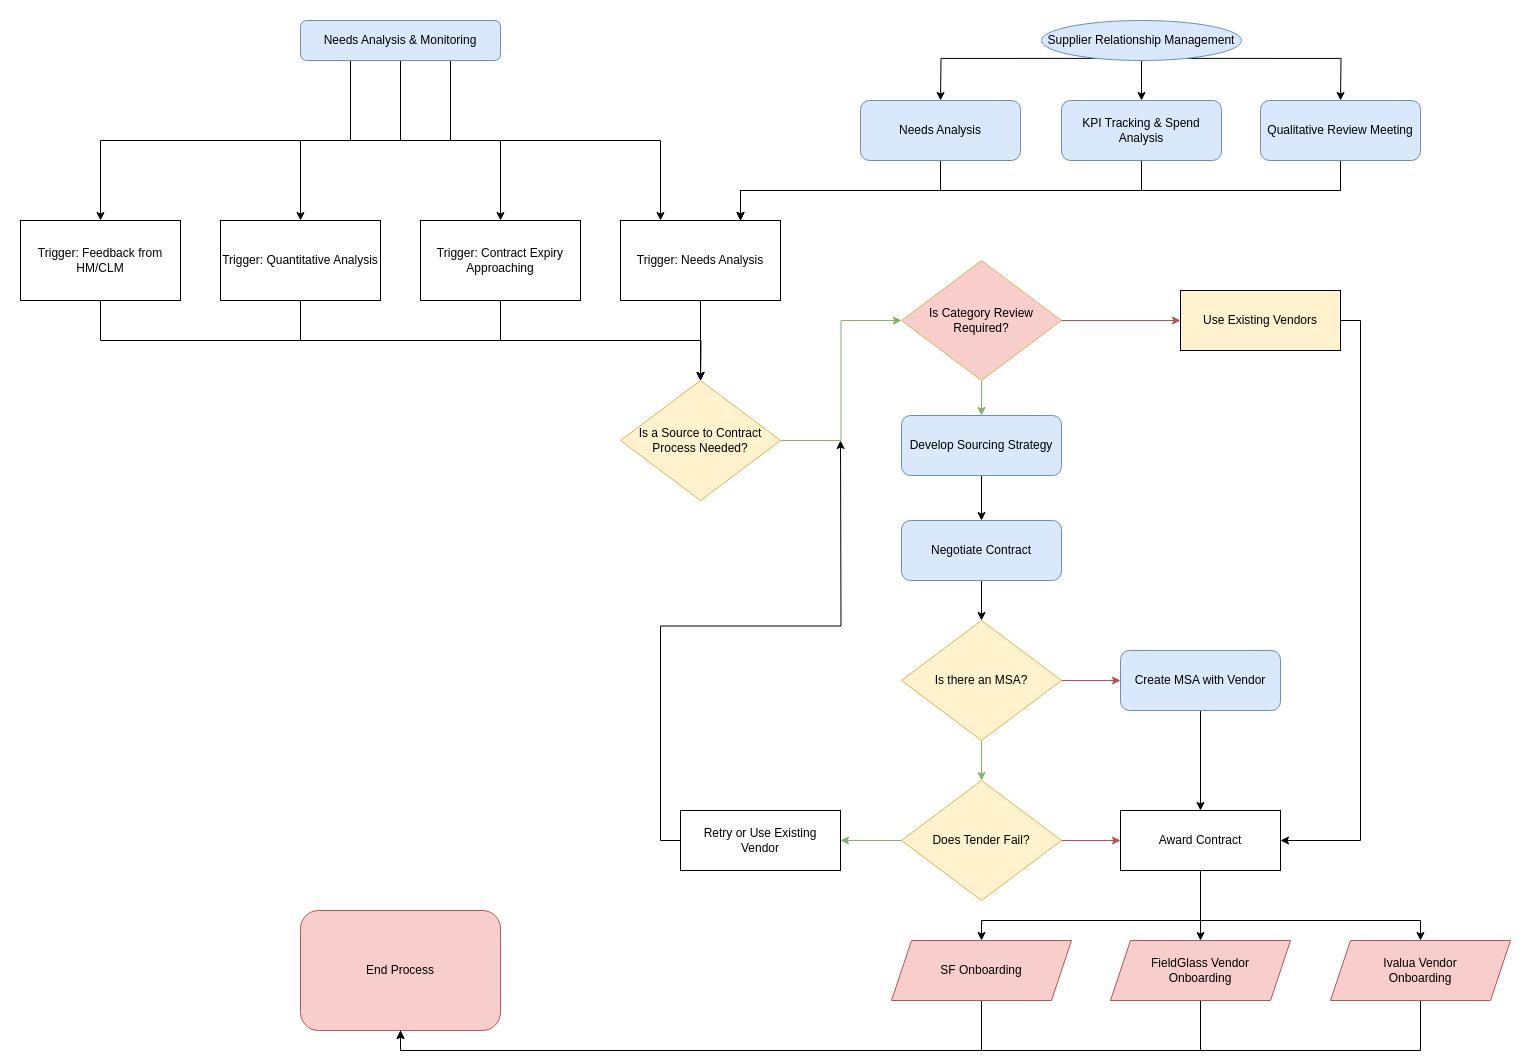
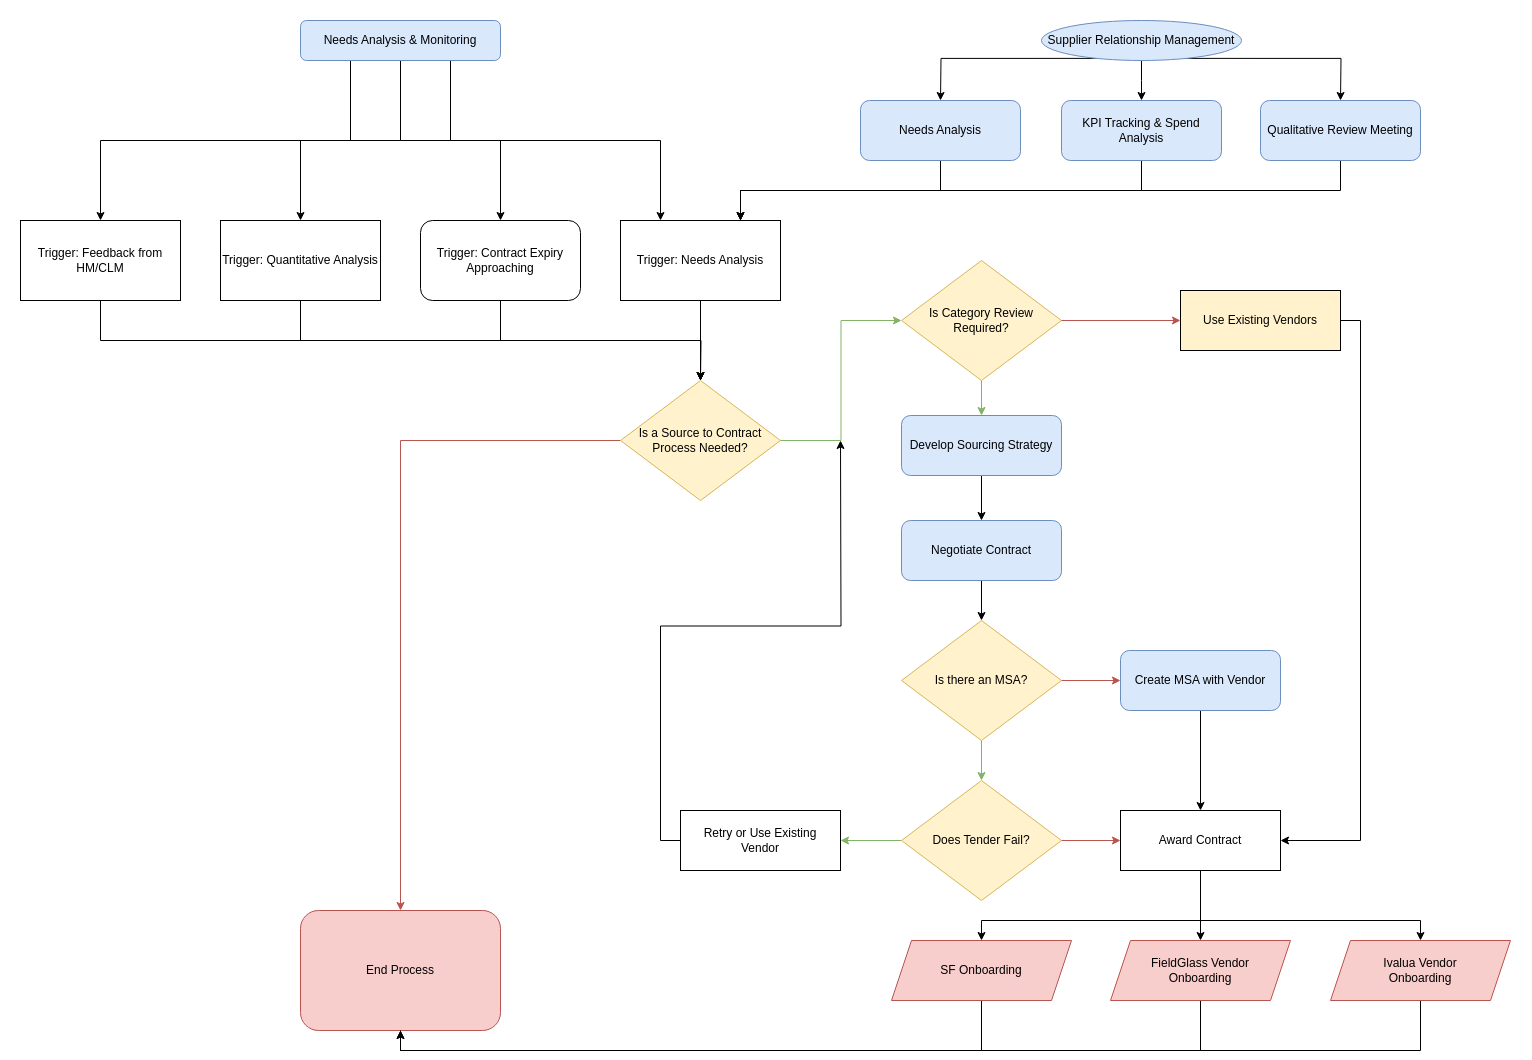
  <mxCell id="0" />
  <mxCell id="1" parent="0" />
  <mxCell id="2" style="edgeStyle=orthogonalEdgeStyle;rounded=0;orthogonalLoop=1;jettySize=auto;html=1;exitX=0.25;exitY=1;exitDx=0;exitDy=0;entryX=0.5;entryY=0;entryDx=0;entryDy=0;" edge="1" parent="1" source="6" target="10"><mxGeometry relative="1" as="geometry" /></mxCell>
  <mxCell id="3" style="edgeStyle=orthogonalEdgeStyle;rounded=0;orthogonalLoop=1;jettySize=auto;html=1;exitX=0.5;exitY=1;exitDx=0;exitDy=0;entryX=0.5;entryY=0;entryDx=0;entryDy=0;" edge="1" parent="1" source="6" target="8"><mxGeometry relative="1" as="geometry" /></mxCell>
  <mxCell id="4" style="edgeStyle=orthogonalEdgeStyle;rounded=0;orthogonalLoop=1;jettySize=auto;html=1;exitX=0.5;exitY=1;exitDx=0;exitDy=0;entryX=0.5;entryY=0;entryDx=0;entryDy=0;" edge="1" parent="1" source="6" target="12"><mxGeometry relative="1" as="geometry" /></mxCell>
  <mxCell id="5" style="edgeStyle=orthogonalEdgeStyle;rounded=0;orthogonalLoop=1;jettySize=auto;html=1;exitX=0.75;exitY=1;exitDx=0;exitDy=0;entryX=0.25;entryY=0;entryDx=0;entryDy=0;" edge="1" parent="1" source="6" target="14"><mxGeometry relative="1" as="geometry" /></mxCell>
  <mxCell id="6" value="Needs Analysis &amp;amp; Monitoring" style="rounded=1;whiteSpace=wrap;html=1;fontSize=12;glass=0;strokeWidth=1;shadow=0;fillColor=#dae8fc;strokeColor=#6c8ebf;" parent="1" vertex="1"><mxGeometry x="300" y="20" width="200" height="40" as="geometry" /></mxCell>
  <mxCell id="7" style="edgeStyle=orthogonalEdgeStyle;rounded=0;orthogonalLoop=1;jettySize=auto;html=1;exitX=0.5;exitY=1;exitDx=0;exitDy=0;" edge="1" parent="1" source="8" target="21"><mxGeometry relative="1" as="geometry" /></mxCell>
  <mxCell id="8" value="Trigger: Quantitative Analysis" style="rounded=0;whiteSpace=wrap;html=1;" vertex="1" parent="1"><mxGeometry x="220" y="220" width="160" height="80" as="geometry" /></mxCell>
  <mxCell id="9" style="edgeStyle=orthogonalEdgeStyle;rounded=0;orthogonalLoop=1;jettySize=auto;html=1;exitX=0.5;exitY=1;exitDx=0;exitDy=0;" edge="1" parent="1" source="10" target="21"><mxGeometry relative="1" as="geometry" /></mxCell>
  <mxCell id="10" value="Trigger: Feedback from HM/CLM" style="rounded=0;whiteSpace=wrap;html=1;" vertex="1" parent="1"><mxGeometry x="20" y="220" width="160" height="80" as="geometry" /></mxCell>
  <mxCell id="11" style="edgeStyle=orthogonalEdgeStyle;rounded=0;orthogonalLoop=1;jettySize=auto;html=1;exitX=0.5;exitY=1;exitDx=0;exitDy=0;" edge="1" parent="1" source="12"><mxGeometry relative="1" as="geometry"><mxPoint x="700" y="380" as="targetPoint" /></mxGeometry></mxCell>
- <mxCell id="12" value="Trigger: Contract Expiry Approaching" style="rounded=0;whiteSpace=wrap;html=1;" vertex="1" parent="1"><mxGeometry x="420" y="220" width="160" height="80" as="geometry" /></mxCell>
+ <mxCell id="12" value="Trigger: Contract Expiry Approaching" style="whiteSpace=wrap;html=1;rounded=1;" vertex="1" parent="1"><mxGeometry x="420" y="220" width="160" height="80" as="geometry" /></mxCell>
  <mxCell id="13" style="edgeStyle=orthogonalEdgeStyle;rounded=0;orthogonalLoop=1;jettySize=auto;html=1;exitX=0.5;exitY=1;exitDx=0;exitDy=0;entryX=0.5;entryY=0;entryDx=0;entryDy=0;" edge="1" parent="1" source="14" target="21"><mxGeometry relative="1" as="geometry" /></mxCell>
  <mxCell id="14" value="Trigger: Needs Analysis" style="rounded=0;whiteSpace=wrap;html=1;" vertex="1" parent="1"><mxGeometry x="620" y="220" width="160" height="80" as="geometry" /></mxCell>
  <mxCell id="15" style="edgeStyle=orthogonalEdgeStyle;rounded=0;orthogonalLoop=1;jettySize=auto;html=1;exitX=0.5;exitY=1;exitDx=0;exitDy=0;entryX=0.5;entryY=0;entryDx=0;entryDy=0;" edge="1" parent="1" source="18"><mxGeometry relative="1" as="geometry"><mxPoint x="1141" y="100" as="targetPoint" /></mxGeometry></mxCell>
  <mxCell id="16" style="edgeStyle=orthogonalEdgeStyle;rounded=0;orthogonalLoop=1;jettySize=auto;html=1;exitX=0.25;exitY=1;exitDx=0;exitDy=0;entryX=0.5;entryY=0;entryDx=0;entryDy=0;" edge="1" parent="1" source="18"><mxGeometry relative="1" as="geometry"><mxPoint x="940" y="100" as="targetPoint" /></mxGeometry></mxCell>
  <mxCell id="17" style="edgeStyle=orthogonalEdgeStyle;rounded=0;orthogonalLoop=1;jettySize=auto;html=1;exitX=0.75;exitY=1;exitDx=0;exitDy=0;entryX=0.5;entryY=0;entryDx=0;entryDy=0;" edge="1" parent="1" source="18"><mxGeometry relative="1" as="geometry"><mxPoint x="1340" y="100" as="targetPoint" /></mxGeometry></mxCell>
  <mxCell id="18" value="Supplier Relationship Management" style="ellipse;whiteSpace=wrap;html=1;fontSize=12;glass=0;strokeWidth=1;shadow=0;fillColor=#dae8fc;strokeColor=#6c8ebf;" vertex="1" parent="1"><mxGeometry x="1041" y="20" width="200" height="40" as="geometry" /></mxCell>
  <mxCell id="19" style="edgeStyle=orthogonalEdgeStyle;rounded=0;orthogonalLoop=1;jettySize=auto;html=1;exitX=1;exitY=0.5;exitDx=0;exitDy=0;entryX=0;entryY=0.5;entryDx=0;entryDy=0;fillColor=#d5e8d4;strokeColor=#82b366;" edge="1" parent="1" source="21" target="30"><mxGeometry relative="1" as="geometry" /></mxCell>
+ <mxCell id="20" style="edgeStyle=orthogonalEdgeStyle;rounded=0;orthogonalLoop=1;jettySize=auto;html=1;exitX=0;exitY=0.5;exitDx=0;exitDy=0;fillColor=#f8cecc;strokeColor=#b85450;" edge="1" parent="1" source="21" target="22"><mxGeometry relative="1" as="geometry" /></mxCell>
  <mxCell id="21" value="Is a Source to Contract Process Needed?" style="rhombus;whiteSpace=wrap;html=1;fillColor=#fff2cc;strokeColor=#d6b656;" vertex="1" parent="1"><mxGeometry x="620" y="380" width="160" height="120" as="geometry" /></mxCell>
  <mxCell id="22" value="End Process" style="rounded=1;whiteSpace=wrap;html=1;fillColor=#f8cecc;strokeColor=#b85450;" vertex="1" parent="1"><mxGeometry x="300" y="910" width="200" height="120" as="geometry" /></mxCell>
  <mxCell id="23" style="edgeStyle=orthogonalEdgeStyle;rounded=0;orthogonalLoop=1;jettySize=auto;html=1;exitX=0.5;exitY=1;exitDx=0;exitDy=0;entryX=0.75;entryY=0;entryDx=0;entryDy=0;" edge="1" parent="1" source="24" target="14"><mxGeometry relative="1" as="geometry" /></mxCell>
  <mxCell id="24" value="Needs Analysis" style="rounded=1;whiteSpace=wrap;html=1;fillColor=#dae8fc;strokeColor=#6c8ebf;" vertex="1" parent="1"><mxGeometry x="860" y="100" width="160" height="60" as="geometry" /></mxCell>
  <mxCell id="25" style="edgeStyle=orthogonalEdgeStyle;rounded=0;orthogonalLoop=1;jettySize=auto;html=1;exitX=0.5;exitY=1;exitDx=0;exitDy=0;entryX=0.75;entryY=0;entryDx=0;entryDy=0;" edge="1" parent="1" source="26" target="14"><mxGeometry relative="1" as="geometry" /></mxCell>
  <mxCell id="26" value="KPI Tracking &amp;amp; Spend Analysis" style="rounded=1;whiteSpace=wrap;html=1;fillColor=#dae8fc;strokeColor=#6c8ebf;" vertex="1" parent="1"><mxGeometry x="1061" y="100" width="160" height="60" as="geometry" /></mxCell>
  <mxCell id="27" style="edgeStyle=orthogonalEdgeStyle;rounded=0;orthogonalLoop=1;jettySize=auto;html=1;exitX=0.5;exitY=1;exitDx=0;exitDy=0;entryX=0.75;entryY=0;entryDx=0;entryDy=0;" edge="1" parent="1" source="28" target="14"><mxGeometry relative="1" as="geometry" /></mxCell>
  <mxCell id="28" value="Qualitative Review Meeting" style="rounded=1;whiteSpace=wrap;html=1;fillColor=#dae8fc;strokeColor=#6c8ebf;" vertex="1" parent="1"><mxGeometry x="1260" y="100" width="160" height="60" as="geometry" /></mxCell>
  <mxCell id="29" style="edgeStyle=orthogonalEdgeStyle;rounded=0;orthogonalLoop=1;jettySize=auto;html=1;exitX=0.5;exitY=1;exitDx=0;exitDy=0;entryX=0.5;entryY=0;entryDx=0;entryDy=0;fillColor=#d5e8d4;strokeColor=#82b366;" edge="1" parent="1" source="30" target="40"><mxGeometry relative="1" as="geometry" /></mxCell>
- <mxCell id="30" value="Is Category Review &lt;br&gt;Required?" style="rhombus;whiteSpace=wrap;html=1;fillColor=#f8cecc;strokeColor=#d6b656;" vertex="1" parent="1"><mxGeometry x="901" y="260" width="160" height="120" as="geometry" /></mxCell>
+ <mxCell id="30" value="Is Category Review &lt;br&gt;Required?" style="rhombus;whiteSpace=wrap;html=1;fillColor=#fff2cc;strokeColor=#d6b656;" vertex="1" parent="1"><mxGeometry x="901" y="260" width="160" height="120" as="geometry" /></mxCell>
  <mxCell id="31" style="edgeStyle=orthogonalEdgeStyle;rounded=0;orthogonalLoop=1;jettySize=auto;html=1;exitX=1;exitY=0.5;exitDx=0;exitDy=0;entryX=1;entryY=0.5;entryDx=0;entryDy=0;" edge="1" parent="1" source="32" target="49"><mxGeometry relative="1" as="geometry" /></mxCell>
  <mxCell id="32" value="Use Existing Vendors" style="rounded=0;whiteSpace=wrap;html=1;fillColor=#fff2cc;" vertex="1" parent="1"><mxGeometry x="1180" y="290" width="160" height="60" as="geometry" /></mxCell>
  <mxCell id="33" style="edgeStyle=orthogonalEdgeStyle;rounded=0;orthogonalLoop=1;jettySize=auto;html=1;exitX=1;exitY=0.5;exitDx=0;exitDy=0;entryX=0;entryY=0.5;entryDx=0;entryDy=0;fillColor=#f8cecc;strokeColor=#b85450;" edge="1" parent="1" source="30" target="32"><mxGeometry relative="1" as="geometry" /></mxCell>
  <mxCell id="34" style="edgeStyle=orthogonalEdgeStyle;rounded=0;orthogonalLoop=1;jettySize=auto;html=1;exitX=1;exitY=0.5;exitDx=0;exitDy=0;entryX=0;entryY=0.5;entryDx=0;entryDy=0;fillColor=#f8cecc;strokeColor=#b85450;" edge="1" parent="1" source="36" target="49"><mxGeometry relative="1" as="geometry" /></mxCell>
  <mxCell id="35" style="edgeStyle=orthogonalEdgeStyle;rounded=0;orthogonalLoop=1;jettySize=auto;html=1;exitX=0;exitY=0.5;exitDx=0;exitDy=0;entryX=1;entryY=0.5;entryDx=0;entryDy=0;fillColor=#d5e8d4;strokeColor=#82b366;" edge="1" parent="1" source="36" target="57"><mxGeometry relative="1" as="geometry" /></mxCell>
  <mxCell id="36" value="Does Tender Fail?" style="rhombus;whiteSpace=wrap;html=1;fillColor=#fff2cc;strokeColor=#d6b656;" vertex="1" parent="1"><mxGeometry x="901" y="780" width="160" height="120" as="geometry" /></mxCell>
  <mxCell id="37" style="edgeStyle=orthogonalEdgeStyle;rounded=0;orthogonalLoop=1;jettySize=auto;html=1;exitX=0.5;exitY=1;exitDx=0;exitDy=0;entryX=0.5;entryY=0;entryDx=0;entryDy=0;" edge="1" parent="1" source="38" target="43"><mxGeometry relative="1" as="geometry" /></mxCell>
  <mxCell id="38" value="Negotiate Contract" style="rounded=1;whiteSpace=wrap;html=1;fillColor=#dae8fc;strokeColor=#6c8ebf;" vertex="1" parent="1"><mxGeometry x="901" y="520" width="160" height="60" as="geometry" /></mxCell>
  <mxCell id="39" style="edgeStyle=orthogonalEdgeStyle;rounded=0;orthogonalLoop=1;jettySize=auto;html=1;exitX=0.5;exitY=1;exitDx=0;exitDy=0;entryX=0.5;entryY=0;entryDx=0;entryDy=0;" edge="1" parent="1" source="40" target="38"><mxGeometry relative="1" as="geometry" /></mxCell>
  <mxCell id="40" value="Develop Sourcing Strategy" style="rounded=1;whiteSpace=wrap;html=1;fillColor=#dae8fc;strokeColor=#6c8ebf;" vertex="1" parent="1"><mxGeometry x="901" y="415" width="160" height="60" as="geometry" /></mxCell>
  <mxCell id="41" style="edgeStyle=orthogonalEdgeStyle;rounded=0;orthogonalLoop=1;jettySize=auto;html=1;exitX=0.5;exitY=1;exitDx=0;exitDy=0;entryX=0.5;entryY=0;entryDx=0;entryDy=0;fillColor=#d5e8d4;strokeColor=#82b366;" edge="1" parent="1" source="43" target="36"><mxGeometry relative="1" as="geometry" /></mxCell>
  <mxCell id="42" style="edgeStyle=orthogonalEdgeStyle;rounded=0;orthogonalLoop=1;jettySize=auto;html=1;exitX=1;exitY=0.5;exitDx=0;exitDy=0;entryX=0;entryY=0.5;entryDx=0;entryDy=0;fillColor=#f8cecc;strokeColor=#b85450;" edge="1" parent="1" source="43" target="45"><mxGeometry relative="1" as="geometry" /></mxCell>
  <mxCell id="43" value="Is there an MSA?" style="rhombus;whiteSpace=wrap;html=1;fillColor=#fff2cc;strokeColor=#d6b656;" vertex="1" parent="1"><mxGeometry x="901" y="620" width="160" height="120" as="geometry" /></mxCell>
  <mxCell id="44" style="edgeStyle=orthogonalEdgeStyle;rounded=0;orthogonalLoop=1;jettySize=auto;html=1;exitX=0.5;exitY=1;exitDx=0;exitDy=0;entryX=0.5;entryY=0;entryDx=0;entryDy=0;" edge="1" parent="1" source="45" target="49"><mxGeometry relative="1" as="geometry" /></mxCell>
  <mxCell id="45" value="Create MSA with Vendor" style="rounded=1;whiteSpace=wrap;html=1;fillColor=#dae8fc;strokeColor=#6c8ebf;" vertex="1" parent="1"><mxGeometry x="1120" y="650" width="160" height="60" as="geometry" /></mxCell>
  <mxCell id="46" style="edgeStyle=orthogonalEdgeStyle;rounded=0;orthogonalLoop=1;jettySize=auto;html=1;exitX=0.5;exitY=1;exitDx=0;exitDy=0;entryX=0.5;entryY=0;entryDx=0;entryDy=0;" edge="1" parent="1" source="49" target="51"><mxGeometry relative="1" as="geometry"><Array as="points"><mxPoint x="1200" y="920" /><mxPoint x="981" y="920" /></Array></mxGeometry></mxCell>
  <mxCell id="47" style="edgeStyle=orthogonalEdgeStyle;rounded=0;orthogonalLoop=1;jettySize=auto;html=1;exitX=0.5;exitY=1;exitDx=0;exitDy=0;entryX=0.5;entryY=0;entryDx=0;entryDy=0;" edge="1" parent="1" source="49" target="53"><mxGeometry relative="1" as="geometry" /></mxCell>
  <mxCell id="48" style="edgeStyle=orthogonalEdgeStyle;rounded=0;orthogonalLoop=1;jettySize=auto;html=1;exitX=0.5;exitY=1;exitDx=0;exitDy=0;" edge="1" parent="1" source="49" target="55"><mxGeometry relative="1" as="geometry"><Array as="points"><mxPoint x="1200" y="920" /><mxPoint x="1420" y="920" /></Array></mxGeometry></mxCell>
  <mxCell id="49" value="Award Contract" style="rounded=0;whiteSpace=wrap;html=1;" vertex="1" parent="1"><mxGeometry x="1120" y="810" width="160" height="60" as="geometry" /></mxCell>
  <mxCell id="50" style="edgeStyle=orthogonalEdgeStyle;rounded=0;orthogonalLoop=1;jettySize=auto;html=1;exitX=0.5;exitY=1;exitDx=0;exitDy=0;entryX=0.5;entryY=1;entryDx=0;entryDy=0;" edge="1" parent="1" source="51" target="22"><mxGeometry relative="1" as="geometry" /></mxCell>
  <mxCell id="51" value="SF Onboarding" style="shape=parallelogram;perimeter=parallelogramPerimeter;whiteSpace=wrap;html=1;fixedSize=1;fillColor=#f8cecc;strokeColor=#b85450;" vertex="1" parent="1"><mxGeometry x="891" y="940" width="180" height="60" as="geometry" /></mxCell>
  <mxCell id="52" style="edgeStyle=orthogonalEdgeStyle;rounded=0;orthogonalLoop=1;jettySize=auto;html=1;exitX=0.5;exitY=1;exitDx=0;exitDy=0;entryX=0.5;entryY=1;entryDx=0;entryDy=0;endArrow=none;" edge="1" parent="1" source="53" target="22"><mxGeometry relative="1" as="geometry" /></mxCell>
  <mxCell id="53" value="FieldGlass Vendor &lt;br&gt;Onboarding" style="shape=parallelogram;perimeter=parallelogramPerimeter;whiteSpace=wrap;html=1;fixedSize=1;fillColor=#f8cecc;strokeColor=#b85450;" vertex="1" parent="1"><mxGeometry x="1110" y="940" width="180" height="60" as="geometry" /></mxCell>
  <mxCell id="54" style="edgeStyle=orthogonalEdgeStyle;rounded=0;orthogonalLoop=1;jettySize=auto;html=1;exitX=0.5;exitY=1;exitDx=0;exitDy=0;entryX=0.5;entryY=1;entryDx=0;entryDy=0;" edge="1" parent="1" source="55" target="22"><mxGeometry relative="1" as="geometry" /></mxCell>
  <mxCell id="55" value="Ivalua Vendor&lt;br&gt;Onboarding" style="shape=parallelogram;perimeter=parallelogramPerimeter;whiteSpace=wrap;html=1;fixedSize=1;fillColor=#f8cecc;strokeColor=#b85450;" vertex="1" parent="1"><mxGeometry x="1330" y="940" width="180" height="60" as="geometry" /></mxCell>
  <mxCell id="56" style="edgeStyle=orthogonalEdgeStyle;rounded=0;orthogonalLoop=1;jettySize=auto;html=1;exitX=0;exitY=0.5;exitDx=0;exitDy=0;" edge="1" parent="1" source="57"><mxGeometry relative="1" as="geometry"><mxPoint x="840" y="440" as="targetPoint" /></mxGeometry></mxCell>
  <mxCell id="57" value="Retry or Use Existing&lt;br&gt;Vendor" style="rounded=0;whiteSpace=wrap;html=1;" vertex="1" parent="1"><mxGeometry x="680" y="810" width="160" height="60" as="geometry" /></mxCell>
